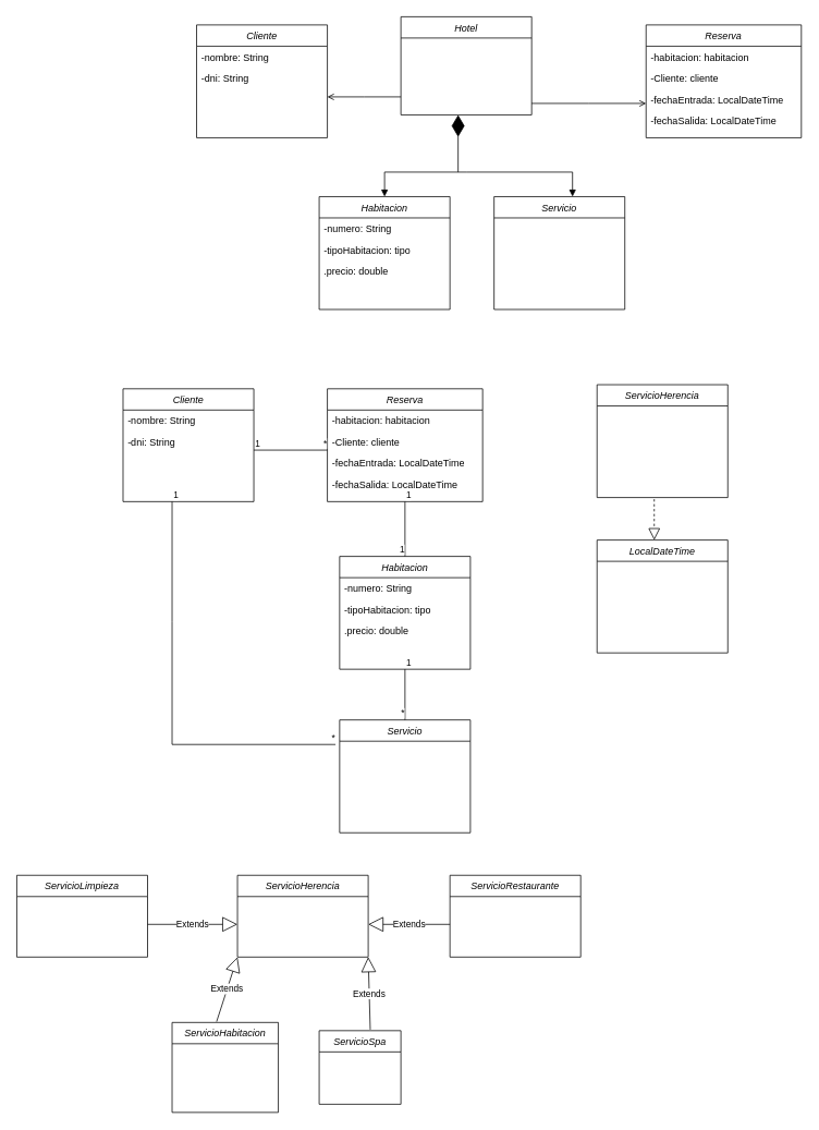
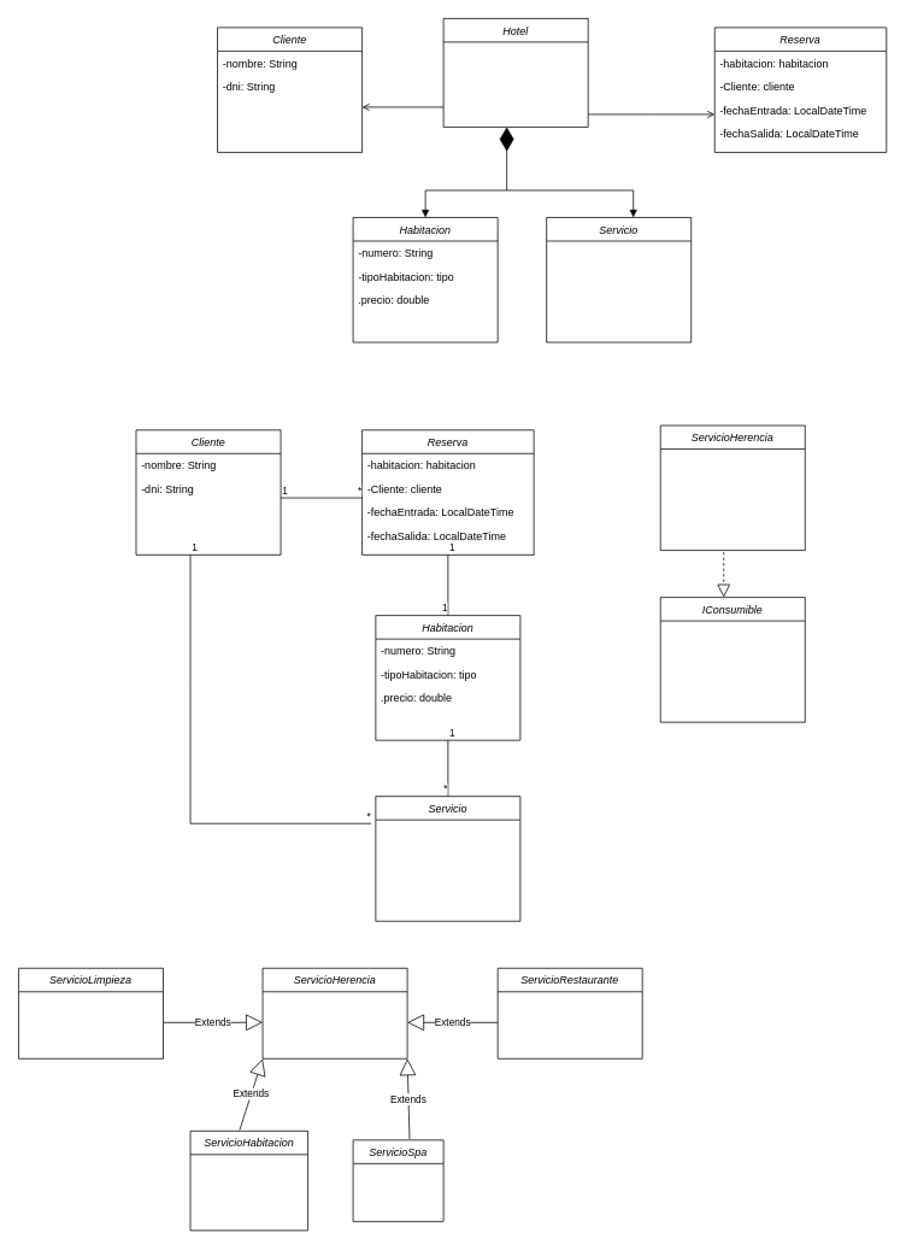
  <mxCell id="0" />
  <mxCell id="1" parent="0" />
  <mxCell id="2" value="Hotel" style="swimlane;fontStyle=2;align=center;verticalAlign=top;childLayout=stackLayout;horizontal=1;startSize=26;horizontalStack=0;resizeParent=1;resizeLast=0;collapsible=1;marginBottom=0;rounded=0;shadow=0;strokeWidth=1;" parent="1" vertex="1"><mxGeometry x="490" y="20" width="160" height="120" as="geometry"><mxRectangle x="230" y="140" width="160" height="26" as="alternateBounds" /></mxGeometry></mxCell>
  <mxCell id="3" value="" style="endArrow=open;shadow=0;strokeWidth=1;rounded=0;curved=0;endFill=1;edgeStyle=elbowEdgeStyle;elbow=vertical;" edge="1" parent="2"><mxGeometry x="0.5" y="41" relative="1" as="geometry"><mxPoint y="98" as="sourcePoint" /><mxPoint x="-90" y="98" as="targetPoint" /><mxPoint x="-40" y="32" as="offset" /></mxGeometry></mxCell>
  <mxCell id="4" value="" style="endArrow=open;shadow=0;strokeWidth=1;rounded=0;curved=0;endFill=1;edgeStyle=elbowEdgeStyle;elbow=vertical;" parent="1" source="2" edge="1"><mxGeometry x="0.5" y="41" relative="1" as="geometry"><mxPoint x="650" y="82" as="sourcePoint" /><mxPoint x="790" y="126" as="targetPoint" /><mxPoint x="-40" y="32" as="offset" /></mxGeometry></mxCell>
  <mxCell id="5" value="Cliente" style="swimlane;fontStyle=2;align=center;verticalAlign=top;childLayout=stackLayout;horizontal=1;startSize=26;horizontalStack=0;resizeParent=1;resizeLast=0;collapsible=1;marginBottom=0;rounded=0;shadow=0;strokeWidth=1;" vertex="1" parent="1"><mxGeometry x="240" y="30" width="160" height="138" as="geometry"><mxRectangle x="230" y="140" width="160" height="26" as="alternateBounds" /></mxGeometry></mxCell>
  <mxCell id="6" value="-nombre: String" style="text;strokeColor=none;fillColor=none;align=left;verticalAlign=top;spacingLeft=4;spacingRight=4;overflow=hidden;rotatable=0;points=[[0,0.5],[1,0.5]];portConstraint=eastwest;whiteSpace=wrap;html=1;" vertex="1" parent="5"><mxGeometry y="26" width="160" height="26" as="geometry" /></mxCell>
  <mxCell id="7" value="-dni: String" style="text;strokeColor=none;fillColor=none;align=left;verticalAlign=top;spacingLeft=4;spacingRight=4;overflow=hidden;rotatable=0;points=[[0,0.5],[1,0.5]];portConstraint=eastwest;whiteSpace=wrap;html=1;" vertex="1" parent="5"><mxGeometry y="52" width="160" height="26" as="geometry" /></mxCell>
  <mxCell id="8" value="Reserva&#10;" style="swimlane;fontStyle=2;align=center;verticalAlign=top;childLayout=stackLayout;horizontal=1;startSize=26;horizontalStack=0;resizeParent=1;resizeLast=0;collapsible=1;marginBottom=0;rounded=0;shadow=0;strokeWidth=1;" vertex="1" parent="1"><mxGeometry x="790" y="30" width="190" height="138" as="geometry"><mxRectangle x="230" y="140" width="160" height="26" as="alternateBounds" /></mxGeometry></mxCell>
  <mxCell id="9" value="-habitacion: habitacion&lt;span style=&quot;white-space: pre;&quot;&gt;&#09;&lt;/span&gt;" style="text;strokeColor=none;fillColor=none;align=left;verticalAlign=top;spacingLeft=4;spacingRight=4;overflow=hidden;rotatable=0;points=[[0,0.5],[1,0.5]];portConstraint=eastwest;whiteSpace=wrap;html=1;" vertex="1" parent="8"><mxGeometry y="26" width="190" height="26" as="geometry" /></mxCell>
  <mxCell id="10" value="-Cliente: cliente" style="text;strokeColor=none;fillColor=none;align=left;verticalAlign=top;spacingLeft=4;spacingRight=4;overflow=hidden;rotatable=0;points=[[0,0.5],[1,0.5]];portConstraint=eastwest;whiteSpace=wrap;html=1;" vertex="1" parent="8"><mxGeometry y="52" width="190" height="26" as="geometry" /></mxCell>
  <mxCell id="11" value="-fechaEntrada: LocalDateTime" style="text;strokeColor=none;fillColor=none;align=left;verticalAlign=top;spacingLeft=4;spacingRight=4;overflow=hidden;rotatable=0;points=[[0,0.5],[1,0.5]];portConstraint=eastwest;whiteSpace=wrap;html=1;" vertex="1" parent="8"><mxGeometry y="78" width="190" height="26" as="geometry" /></mxCell>
  <mxCell id="12" value="-fechaSalida: LocalDateTime" style="text;strokeColor=none;fillColor=none;align=left;verticalAlign=top;spacingLeft=4;spacingRight=4;overflow=hidden;rotatable=0;points=[[0,0.5],[1,0.5]];portConstraint=eastwest;whiteSpace=wrap;html=1;" vertex="1" parent="8"><mxGeometry y="104" width="190" height="26" as="geometry" /></mxCell>
  <mxCell id="13" value="Habitacion" style="swimlane;fontStyle=2;align=center;verticalAlign=top;childLayout=stackLayout;horizontal=1;startSize=26;horizontalStack=0;resizeParent=1;resizeLast=0;collapsible=1;marginBottom=0;rounded=0;shadow=0;strokeWidth=1;" vertex="1" parent="1"><mxGeometry x="390" y="240" width="160" height="138" as="geometry"><mxRectangle x="230" y="140" width="160" height="26" as="alternateBounds" /></mxGeometry></mxCell>
  <mxCell id="14" value="-numero: String" style="text;strokeColor=none;fillColor=none;align=left;verticalAlign=top;spacingLeft=4;spacingRight=4;overflow=hidden;rotatable=0;points=[[0,0.5],[1,0.5]];portConstraint=eastwest;whiteSpace=wrap;html=1;" vertex="1" parent="13"><mxGeometry y="26" width="160" height="26" as="geometry" /></mxCell>
  <mxCell id="15" value="-tipoHabitacion: tipo" style="text;strokeColor=none;fillColor=none;align=left;verticalAlign=top;spacingLeft=4;spacingRight=4;overflow=hidden;rotatable=0;points=[[0,0.5],[1,0.5]];portConstraint=eastwest;whiteSpace=wrap;html=1;" vertex="1" parent="13"><mxGeometry y="52" width="160" height="26" as="geometry" /></mxCell>
  <mxCell id="16" value=".precio: double" style="text;strokeColor=none;fillColor=none;align=left;verticalAlign=top;spacingLeft=4;spacingRight=4;overflow=hidden;rotatable=0;points=[[0,0.5],[1,0.5]];portConstraint=eastwest;whiteSpace=wrap;html=1;" vertex="1" parent="13"><mxGeometry y="78" width="160" height="26" as="geometry" /></mxCell>
  <mxCell id="17" value="Servicio" style="swimlane;fontStyle=2;align=center;verticalAlign=top;childLayout=stackLayout;horizontal=1;startSize=26;horizontalStack=0;resizeParent=1;resizeLast=0;collapsible=1;marginBottom=0;rounded=0;shadow=0;strokeWidth=1;" vertex="1" parent="1"><mxGeometry x="604" y="240" width="160" height="138" as="geometry"><mxRectangle x="230" y="140" width="160" height="26" as="alternateBounds" /></mxGeometry></mxCell>
  <mxCell id="18" value="" style="endArrow=block;startArrow=block;endFill=1;startFill=1;html=1;rounded=0;exitX=0.5;exitY=0;exitDx=0;exitDy=0;entryX=0.6;entryY=0;entryDx=0;entryDy=0;entryPerimeter=0;" edge="1" parent="1" source="13" target="17"><mxGeometry width="160" relative="1" as="geometry"><mxPoint x="480" y="220" as="sourcePoint" /><mxPoint x="705.04" y="206.964" as="targetPoint" /><Array as="points"><mxPoint x="470" y="210" /><mxPoint x="570" y="210" /><mxPoint x="700" y="210" /></Array></mxGeometry></mxCell>
  <mxCell id="19" value="" style="endArrow=diamondThin;endFill=1;endSize=24;html=1;rounded=0;" edge="1" parent="1"><mxGeometry width="160" relative="1" as="geometry"><mxPoint x="560" y="210" as="sourcePoint" /><mxPoint x="560" y="140" as="targetPoint" /></mxGeometry></mxCell>
  <mxCell id="20" value="Cliente" style="swimlane;fontStyle=2;align=center;verticalAlign=top;childLayout=stackLayout;horizontal=1;startSize=26;horizontalStack=0;resizeParent=1;resizeLast=0;collapsible=1;marginBottom=0;rounded=0;shadow=0;strokeWidth=1;" vertex="1" parent="1"><mxGeometry x="150" y="475" width="160" height="138" as="geometry"><mxRectangle x="230" y="140" width="160" height="26" as="alternateBounds" /></mxGeometry></mxCell>
  <mxCell id="21" value="-nombre: String" style="text;strokeColor=none;fillColor=none;align=left;verticalAlign=top;spacingLeft=4;spacingRight=4;overflow=hidden;rotatable=0;points=[[0,0.5],[1,0.5]];portConstraint=eastwest;whiteSpace=wrap;html=1;" vertex="1" parent="20"><mxGeometry y="26" width="160" height="26" as="geometry" /></mxCell>
  <mxCell id="22" value="-dni: String" style="text;strokeColor=none;fillColor=none;align=left;verticalAlign=top;spacingLeft=4;spacingRight=4;overflow=hidden;rotatable=0;points=[[0,0.5],[1,0.5]];portConstraint=eastwest;whiteSpace=wrap;html=1;" vertex="1" parent="20"><mxGeometry y="52" width="160" height="26" as="geometry" /></mxCell>
  <mxCell id="23" value="Reserva&#10;" style="swimlane;fontStyle=2;align=center;verticalAlign=top;childLayout=stackLayout;horizontal=1;startSize=26;horizontalStack=0;resizeParent=1;resizeLast=0;collapsible=1;marginBottom=0;rounded=0;shadow=0;strokeWidth=1;" vertex="1" parent="1"><mxGeometry x="400" y="475" width="190" height="138" as="geometry"><mxRectangle x="230" y="140" width="160" height="26" as="alternateBounds" /></mxGeometry></mxCell>
  <mxCell id="24" value="-habitacion: habitacion&lt;span style=&quot;white-space: pre;&quot;&gt;&#09;&lt;/span&gt;" style="text;strokeColor=none;fillColor=none;align=left;verticalAlign=top;spacingLeft=4;spacingRight=4;overflow=hidden;rotatable=0;points=[[0,0.5],[1,0.5]];portConstraint=eastwest;whiteSpace=wrap;html=1;" vertex="1" parent="23"><mxGeometry y="26" width="190" height="26" as="geometry" /></mxCell>
  <mxCell id="25" value="-Cliente: cliente" style="text;strokeColor=none;fillColor=none;align=left;verticalAlign=top;spacingLeft=4;spacingRight=4;overflow=hidden;rotatable=0;points=[[0,0.5],[1,0.5]];portConstraint=eastwest;whiteSpace=wrap;html=1;" vertex="1" parent="23"><mxGeometry y="52" width="190" height="26" as="geometry" /></mxCell>
  <mxCell id="26" value="-fechaEntrada: LocalDateTime" style="text;strokeColor=none;fillColor=none;align=left;verticalAlign=top;spacingLeft=4;spacingRight=4;overflow=hidden;rotatable=0;points=[[0,0.5],[1,0.5]];portConstraint=eastwest;whiteSpace=wrap;html=1;" vertex="1" parent="23"><mxGeometry y="78" width="190" height="26" as="geometry" /></mxCell>
  <mxCell id="27" value="-fechaSalida: LocalDateTime" style="text;strokeColor=none;fillColor=none;align=left;verticalAlign=top;spacingLeft=4;spacingRight=4;overflow=hidden;rotatable=0;points=[[0,0.5],[1,0.5]];portConstraint=eastwest;whiteSpace=wrap;html=1;" vertex="1" parent="23"><mxGeometry y="104" width="190" height="26" as="geometry" /></mxCell>
  <mxCell id="28" value="Habitacion" style="swimlane;fontStyle=2;align=center;verticalAlign=top;childLayout=stackLayout;horizontal=1;startSize=26;horizontalStack=0;resizeParent=1;resizeLast=0;collapsible=1;marginBottom=0;rounded=0;shadow=0;strokeWidth=1;" vertex="1" parent="1"><mxGeometry x="415" y="680" width="160" height="138" as="geometry"><mxRectangle x="230" y="140" width="160" height="26" as="alternateBounds" /></mxGeometry></mxCell>
  <mxCell id="29" value="-numero: String" style="text;strokeColor=none;fillColor=none;align=left;verticalAlign=top;spacingLeft=4;spacingRight=4;overflow=hidden;rotatable=0;points=[[0,0.5],[1,0.5]];portConstraint=eastwest;whiteSpace=wrap;html=1;" vertex="1" parent="28"><mxGeometry y="26" width="160" height="26" as="geometry" /></mxCell>
  <mxCell id="30" value="-tipoHabitacion: tipo" style="text;strokeColor=none;fillColor=none;align=left;verticalAlign=top;spacingLeft=4;spacingRight=4;overflow=hidden;rotatable=0;points=[[0,0.5],[1,0.5]];portConstraint=eastwest;whiteSpace=wrap;html=1;" vertex="1" parent="28"><mxGeometry y="52" width="160" height="26" as="geometry" /></mxCell>
  <mxCell id="31" value=".precio: double" style="text;strokeColor=none;fillColor=none;align=left;verticalAlign=top;spacingLeft=4;spacingRight=4;overflow=hidden;rotatable=0;points=[[0,0.5],[1,0.5]];portConstraint=eastwest;whiteSpace=wrap;html=1;" vertex="1" parent="28"><mxGeometry y="78" width="160" height="26" as="geometry" /></mxCell>
  <mxCell id="32" value="ServicioHerencia" style="swimlane;fontStyle=2;align=center;verticalAlign=top;childLayout=stackLayout;horizontal=1;startSize=26;horizontalStack=0;resizeParent=1;resizeLast=0;collapsible=1;marginBottom=0;rounded=0;shadow=0;strokeWidth=1;" vertex="1" parent="1"><mxGeometry x="730" y="470" width="160" height="138" as="geometry"><mxRectangle x="230" y="140" width="160" height="26" as="alternateBounds" /></mxGeometry></mxCell>
- <mxCell id="33" value="LocalDateTime" style="swimlane;fontStyle=2;align=center;verticalAlign=top;childLayout=stackLayout;horizontal=1;startSize=26;horizontalStack=0;resizeParent=1;resizeLast=0;collapsible=1;marginBottom=0;rounded=0;shadow=0;strokeWidth=1;" vertex="1" parent="1"><mxGeometry x="730" y="660" width="160" height="138" as="geometry"><mxRectangle x="230" y="140" width="160" height="26" as="alternateBounds" /></mxGeometry></mxCell>
+ <mxCell id="33" value="IConsumible" style="swimlane;fontStyle=2;align=center;verticalAlign=top;childLayout=stackLayout;horizontal=1;startSize=26;horizontalStack=0;resizeParent=1;resizeLast=0;collapsible=1;marginBottom=0;rounded=0;shadow=0;strokeWidth=1;" vertex="1" parent="1"><mxGeometry x="730" y="660" width="160" height="138" as="geometry"><mxRectangle x="230" y="140" width="160" height="26" as="alternateBounds" /></mxGeometry></mxCell>
  <mxCell id="34" value="Servicio" style="swimlane;fontStyle=2;align=center;verticalAlign=top;childLayout=stackLayout;horizontal=1;startSize=26;horizontalStack=0;resizeParent=1;resizeLast=0;collapsible=1;marginBottom=0;rounded=0;shadow=0;strokeWidth=1;" vertex="1" parent="1"><mxGeometry x="415" y="880" width="160" height="138" as="geometry"><mxRectangle x="230" y="140" width="160" height="26" as="alternateBounds" /></mxGeometry></mxCell>
  <mxCell id="35" value="" style="endArrow=none;html=1;edgeStyle=orthogonalEdgeStyle;rounded=0;" edge="1" parent="1"><mxGeometry relative="1" as="geometry"><mxPoint x="210" y="613" as="sourcePoint" /><mxPoint x="410" y="910" as="targetPoint" /><Array as="points"><mxPoint x="210" y="760" /><mxPoint x="210" y="760" /></Array></mxGeometry></mxCell>
  <mxCell id="36" value="1" style="edgeLabel;resizable=0;html=1;align=left;verticalAlign=bottom;" connectable="0" vertex="1" parent="35"><mxGeometry x="-1" relative="1" as="geometry" /></mxCell>
  <mxCell id="37" value="*" style="edgeLabel;resizable=0;html=1;align=right;verticalAlign=bottom;" connectable="0" vertex="1" parent="35"><mxGeometry x="1" relative="1" as="geometry" /></mxCell>
  <mxCell id="38" value="" style="endArrow=none;html=1;edgeStyle=orthogonalEdgeStyle;rounded=0;" edge="1" parent="1"><mxGeometry relative="1" as="geometry"><mxPoint x="310" y="550" as="sourcePoint" /><mxPoint x="400" y="550" as="targetPoint" /></mxGeometry></mxCell>
  <mxCell id="39" value="1" style="edgeLabel;resizable=0;html=1;align=left;verticalAlign=bottom;" connectable="0" vertex="1" parent="38"><mxGeometry x="-1" relative="1" as="geometry" /></mxCell>
  <mxCell id="40" value="*" style="edgeLabel;resizable=0;html=1;align=right;verticalAlign=bottom;" connectable="0" vertex="1" parent="38"><mxGeometry x="1" relative="1" as="geometry" /></mxCell>
  <mxCell id="41" value="" style="endArrow=none;html=1;edgeStyle=orthogonalEdgeStyle;rounded=0;exitX=0.5;exitY=1;exitDx=0;exitDy=0;entryX=0.5;entryY=0;entryDx=0;entryDy=0;" edge="1" parent="1" source="28" target="34"><mxGeometry relative="1" as="geometry"><mxPoint x="490" y="830" as="sourcePoint" /><mxPoint x="780" y="740" as="targetPoint" /></mxGeometry></mxCell>
  <mxCell id="42" value="1" style="edgeLabel;resizable=0;html=1;align=left;verticalAlign=bottom;" connectable="0" vertex="1" parent="41"><mxGeometry x="-1" relative="1" as="geometry" /></mxCell>
  <mxCell id="43" value="*" style="edgeLabel;resizable=0;html=1;align=right;verticalAlign=bottom;" connectable="0" vertex="1" parent="41"><mxGeometry x="1" relative="1" as="geometry" /></mxCell>
  <mxCell id="44" value="" style="endArrow=block;dashed=1;endFill=0;endSize=12;html=1;rounded=0;" edge="1" parent="1"><mxGeometry width="160" relative="1" as="geometry"><mxPoint x="800" y="610" as="sourcePoint" /><mxPoint x="800" y="660" as="targetPoint" /></mxGeometry></mxCell>
  <mxCell id="45" value="" style="endArrow=none;html=1;edgeStyle=orthogonalEdgeStyle;rounded=0;entryX=0.5;entryY=0;entryDx=0;entryDy=0;exitX=0.5;exitY=1;exitDx=0;exitDy=0;" edge="1" parent="1" source="23" target="28"><mxGeometry relative="1" as="geometry"><mxPoint x="500" y="620" as="sourcePoint" /><mxPoint x="650" y="550" as="targetPoint" /></mxGeometry></mxCell>
  <mxCell id="46" value="1" style="edgeLabel;resizable=0;html=1;align=left;verticalAlign=bottom;" connectable="0" vertex="1" parent="45"><mxGeometry x="-1" relative="1" as="geometry" /></mxCell>
  <mxCell id="47" value="1" style="edgeLabel;resizable=0;html=1;align=right;verticalAlign=bottom;" connectable="0" vertex="1" parent="45"><mxGeometry x="1" relative="1" as="geometry" /></mxCell>
  <mxCell id="48" value="ServicioLimpieza" style="swimlane;fontStyle=2;align=center;verticalAlign=top;childLayout=stackLayout;horizontal=1;startSize=26;horizontalStack=0;resizeParent=1;resizeLast=0;collapsible=1;marginBottom=0;rounded=0;shadow=0;strokeWidth=1;" vertex="1" parent="1"><mxGeometry x="20" y="1070" width="160" height="100" as="geometry"><mxRectangle x="230" y="140" width="160" height="26" as="alternateBounds" /></mxGeometry></mxCell>
  <mxCell id="49" value="ServicioHerencia" style="swimlane;fontStyle=2;align=center;verticalAlign=top;childLayout=stackLayout;horizontal=1;startSize=26;horizontalStack=0;resizeParent=1;resizeLast=0;collapsible=1;marginBottom=0;rounded=0;shadow=0;strokeWidth=1;" vertex="1" parent="1"><mxGeometry x="290" y="1070" width="160" height="100" as="geometry"><mxRectangle x="230" y="140" width="160" height="26" as="alternateBounds" /></mxGeometry></mxCell>
  <mxCell id="50" value="ServicioRestaurante" style="swimlane;fontStyle=2;align=center;verticalAlign=top;childLayout=stackLayout;horizontal=1;startSize=26;horizontalStack=0;resizeParent=1;resizeLast=0;collapsible=1;marginBottom=0;rounded=0;shadow=0;strokeWidth=1;" vertex="1" parent="1"><mxGeometry x="550" y="1070" width="160" height="100" as="geometry"><mxRectangle x="230" y="140" width="160" height="26" as="alternateBounds" /></mxGeometry></mxCell>
  <mxCell id="51" value="ServicioSpa" style="swimlane;fontStyle=2;align=center;verticalAlign=top;childLayout=stackLayout;horizontal=1;startSize=26;horizontalStack=0;resizeParent=1;resizeLast=0;collapsible=1;marginBottom=0;rounded=0;shadow=0;strokeWidth=1;" vertex="1" parent="1"><mxGeometry x="390" y="1260" width="100" height="90" as="geometry"><mxRectangle x="230" y="140" width="160" height="26" as="alternateBounds" /></mxGeometry></mxCell>
  <mxCell id="52" value="ServicioHabitacion&#10;" style="swimlane;fontStyle=2;align=center;verticalAlign=top;childLayout=stackLayout;horizontal=1;startSize=26;horizontalStack=0;resizeParent=1;resizeLast=0;collapsible=1;marginBottom=0;rounded=0;shadow=0;strokeWidth=1;" vertex="1" parent="1"><mxGeometry x="210" y="1250" width="130" height="110" as="geometry"><mxRectangle x="230" y="140" width="160" height="26" as="alternateBounds" /></mxGeometry></mxCell>
  <mxCell id="53" value="Extends" style="endArrow=block;endSize=16;endFill=0;html=1;rounded=0;" edge="1" parent="1"><mxGeometry width="160" relative="1" as="geometry"><mxPoint x="180" y="1130" as="sourcePoint" /><mxPoint x="290" y="1130" as="targetPoint" /><Array as="points"><mxPoint x="290" y="1130" /></Array></mxGeometry></mxCell>
  <mxCell id="54" value="Extends" style="endArrow=block;endSize=16;endFill=0;html=1;rounded=0;exitX=0.419;exitY=-0.009;exitDx=0;exitDy=0;exitPerimeter=0;" edge="1" parent="1" source="52"><mxGeometry width="160" relative="1" as="geometry"><mxPoint x="220" y="1250" as="sourcePoint" /><mxPoint x="290" y="1170" as="targetPoint" /></mxGeometry></mxCell>
  <mxCell id="55" value="Extends" style="endArrow=block;endSize=16;endFill=0;html=1;rounded=0;exitX=0.625;exitY=-0.014;exitDx=0;exitDy=0;exitPerimeter=0;entryX=1;entryY=1;entryDx=0;entryDy=0;" edge="1" parent="1" source="51" target="49"><mxGeometry width="160" relative="1" as="geometry"><mxPoint x="370" y="1240" as="sourcePoint" /><mxPoint x="440" y="1170" as="targetPoint" /></mxGeometry></mxCell>
  <mxCell id="56" value="Extends" style="endArrow=block;endSize=16;endFill=0;html=1;rounded=0;" edge="1" parent="1"><mxGeometry width="160" relative="1" as="geometry"><mxPoint x="550" y="1130" as="sourcePoint" /><mxPoint x="450" y="1130" as="targetPoint" /></mxGeometry></mxCell>
